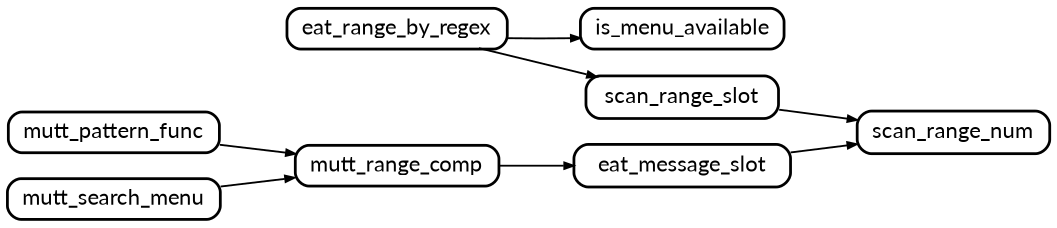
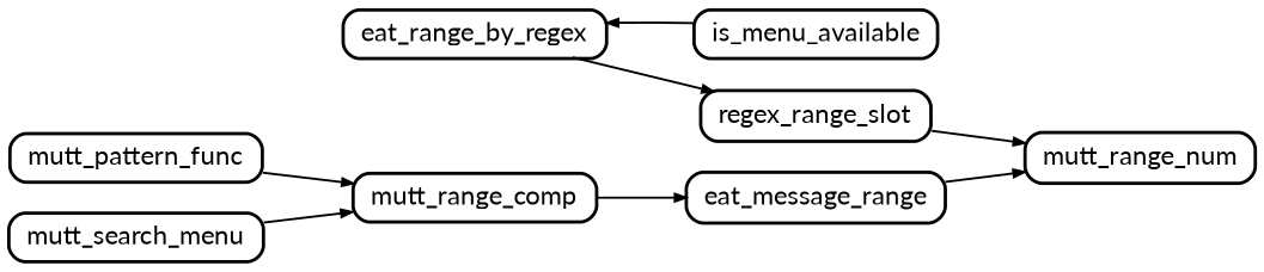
  digraph {
    compound=true
    fontname=Lato
    nodesep=0.2
    rankdir=LR
    ranksep=0.5
    node [color=black fillcolor="#ffffff" fontname=Lato fontsize=12 penwidth=1.5 shape=Mrecord style=filled]
    edge [arrowsize=0.5 fontname=Lato penwidth=1.0]
-   eat_message_range [height=0.2 label=eat_message_slot]
-   scan_range_num [height=0.2]
+   eat_message_range [height=0.2]
+   scan_range_num [height=0.2 label=mutt_range_num]
    eat_range_by_regex [height=0.2]
    is_menu_available [height=0.2]
-   scan_range_slot [height=0.2]
+   scan_range_slot [height=0.2 label=regex_range_slot]
    n6 [height=0.2 label=mutt_range_comp]
    mutt_pattern_func [height=0.2]
    n8 [height=0.2 label=mutt_search_menu]
    eat_message_range -> scan_range_num
-   eat_range_by_regex -> is_menu_available
+   is_menu_available -> eat_range_by_regex
    eat_range_by_regex -> scan_range_slot
    scan_range_slot -> scan_range_num
    n6 -> eat_message_range
    mutt_pattern_func -> n6
    n8 -> n6
  }
